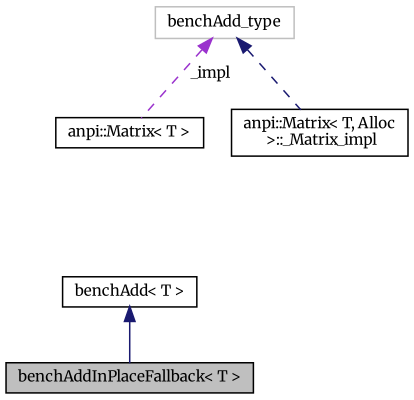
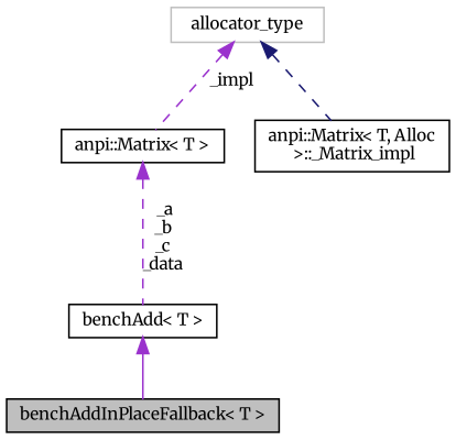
  digraph {
    fontname=Merriweather
    node [color=black fillcolor=white fontname=Merriweather fontsize=10 shape=record style=filled]
    edge [color=midnightblue dir=back fontname=Merriweather fontsize=10 labelfontname=Helvetica labelfontsize=10 style=dashed]
    n1 [fillcolor=grey75 fontcolor=black height=0.2 label="benchAddInPlaceFallback\< T \>" width=0.4]
    n2 [height=0.2 label="benchAdd\< T \>" width=0.4]
    n3 [height=0.2 label="anpi::Matrix\< T \>" width=0.4]
    n4 [height=0.2 label="anpi::Matrix\< T, Alloc\l \>::_Matrix_impl" width=0.4]
-   n5 [color=grey75 height=0.2 label=benchAdd_type width=0.4]
-   n2 -> n1 [style=solid]
+   n5 [color=grey75 height=0.2 label=allocator_type width=0.4]
+   n2 -> n1 [color=darkorchid3 style=solid]
+   n3 -> n2 [color=darkorchid3 label=" _a\n_b\n_c\n_data"]
    n5 -> n3 [color=darkorchid3 label=" _impl"]
    n5 -> n4
  }
